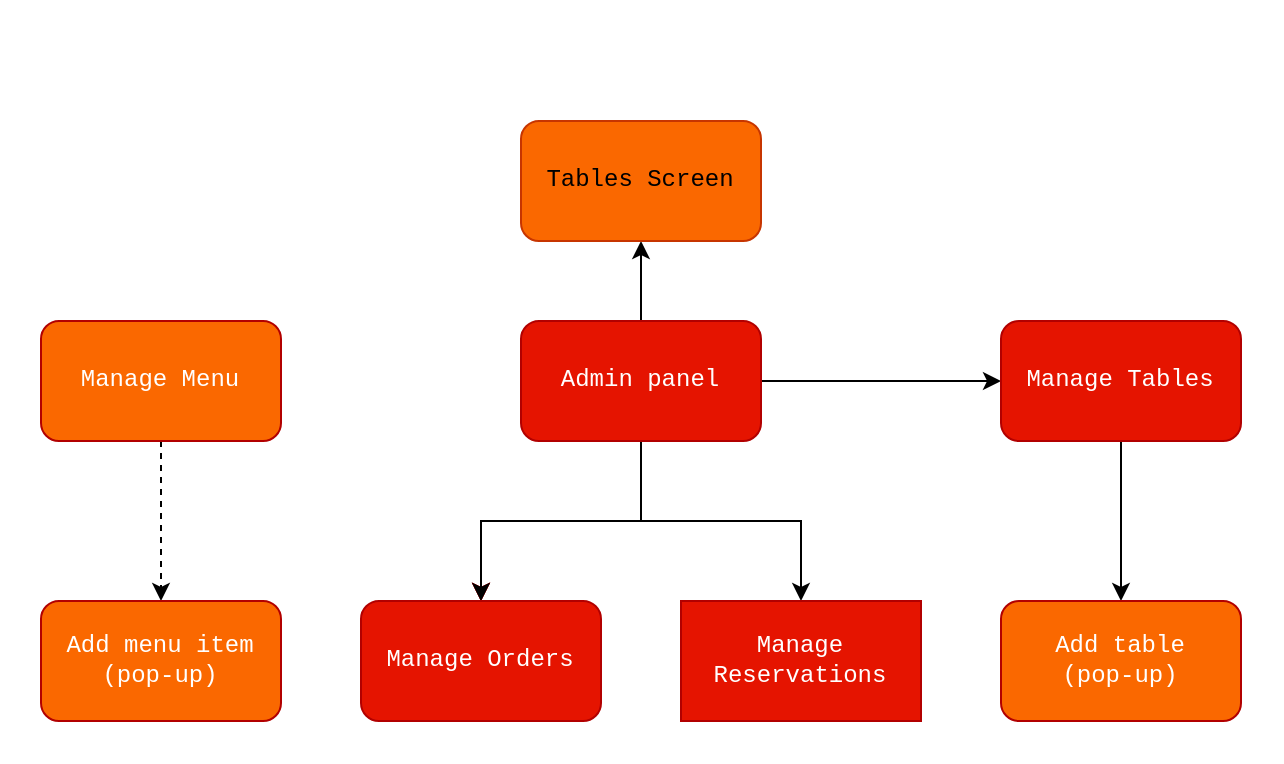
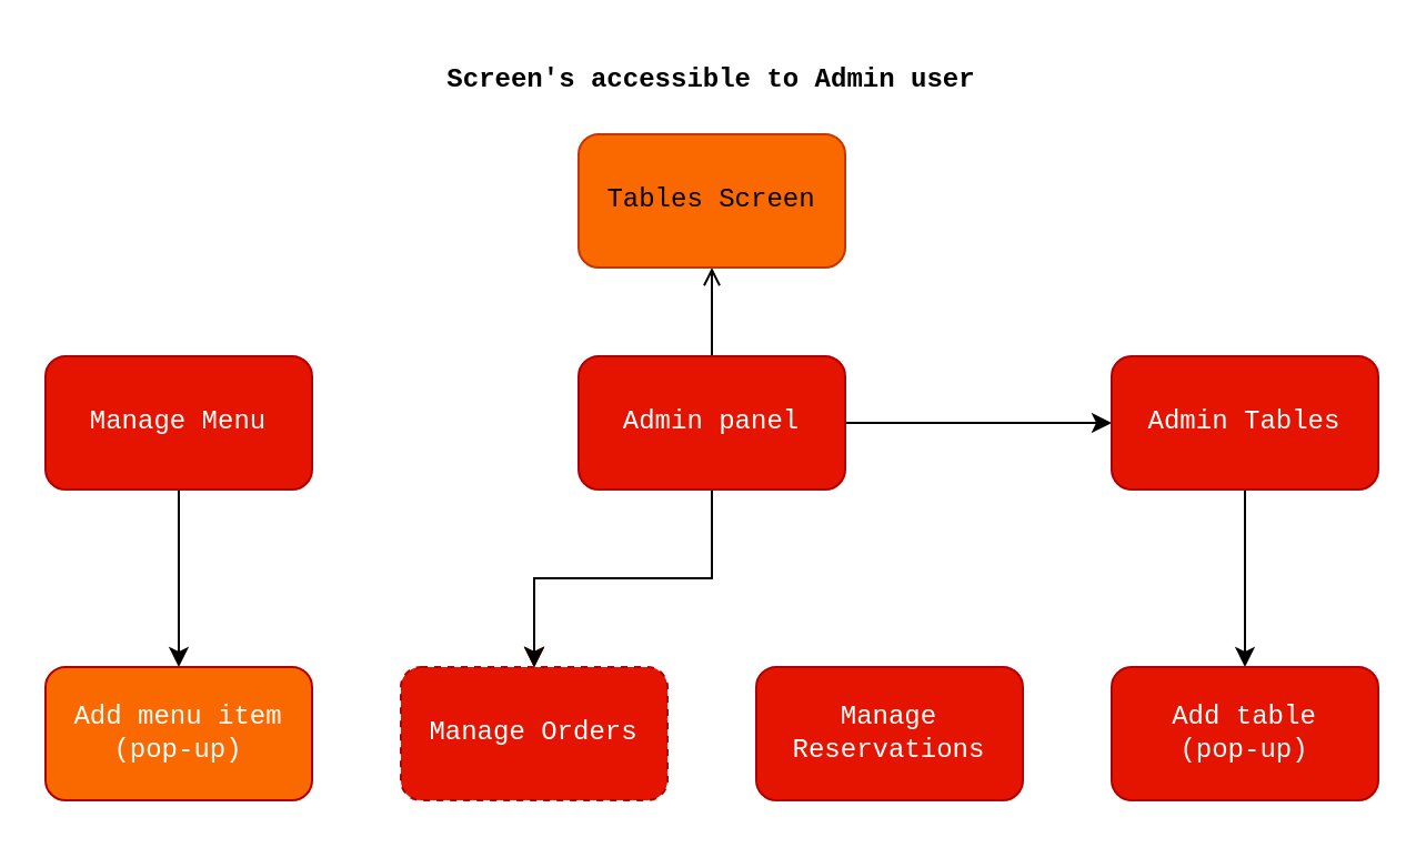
  <mxCell id="0" />
  <mxCell id="1" parent="0" />
  <mxCell id="2" value="" style="edgeStyle=orthogonalEdgeStyle;rounded=0;orthogonalLoop=1;jettySize=auto;html=1;fontFamily=Courier New;" edge="1" parent="1" source="9" target="14"><mxGeometry relative="1" as="geometry" /></mxCell>
  <mxCell id="3" value="" style="edgeStyle=orthogonalEdgeStyle;rounded=0;orthogonalLoop=1;jettySize=auto;html=1;fillColor=#e51400;strokeColor=#B20000;fontFamily=Courier New;" edge="1" parent="1" source="9" target="16"><mxGeometry relative="1" as="geometry" /></mxCell>
  <mxCell id="4" value="" style="edgeStyle=orthogonalEdgeStyle;rounded=0;orthogonalLoop=1;jettySize=auto;html=1;fillColor=#e51400;strokeColor=#B20000;fontFamily=Courier New;" edge="1" parent="1" source="9" target="16"><mxGeometry relative="1" as="geometry" /></mxCell>
  <mxCell id="5" value="" style="edgeStyle=orthogonalEdgeStyle;rounded=0;orthogonalLoop=1;jettySize=auto;html=1;fillColor=#e51400;strokeColor=#B20000;fontFamily=Courier New;" edge="1" parent="1" source="9" target="16"><mxGeometry relative="1" as="geometry" /></mxCell>
  <mxCell id="6" value="" style="edgeStyle=orthogonalEdgeStyle;rounded=0;orthogonalLoop=1;jettySize=auto;html=1;fontFamily=Courier New;" edge="1" parent="1" source="9" target="16"><mxGeometry relative="1" as="geometry" /></mxCell>
- <mxCell id="7" style="edgeStyle=orthogonalEdgeStyle;rounded=0;orthogonalLoop=1;jettySize=auto;html=1;fontFamily=Courier New;" edge="1" parent="1" source="9" target="17"><mxGeometry relative="1" as="geometry" /></mxCell>
- <mxCell id="8" value="" style="edgeStyle=orthogonalEdgeStyle;rounded=0;orthogonalLoop=1;jettySize=auto;html=1;fontFamily=Courier New;" edge="1" parent="1" source="9" target="18"><mxGeometry relative="1" as="geometry" /></mxCell>
+ <mxCell id="8" value="" style="edgeStyle=orthogonalEdgeStyle;rounded=0;orthogonalLoop=1;jettySize=auto;html=1;fontFamily=Courier New;endArrow=open;" edge="1" parent="1" source="9" target="18"><mxGeometry relative="1" as="geometry" /></mxCell>
  <mxCell id="9" value="Admin panel" style="rounded=1;whiteSpace=wrap;html=1;fillColor=#e51400;fontColor=#ffffff;strokeColor=#B20000;fontFamily=Courier New;" vertex="1" parent="1"><mxGeometry x="260" y="160" width="120" height="60" as="geometry" /></mxCell>
- <mxCell id="10" value="" style="edgeStyle=orthogonalEdgeStyle;rounded=0;orthogonalLoop=1;jettySize=auto;html=1;fontFamily=Courier New;dashed=1;" edge="1" parent="1" source="11" target="12"><mxGeometry relative="1" as="geometry" /></mxCell>
- <mxCell id="11" value="Manage Menu" style="whiteSpace=wrap;html=1;rounded=1;fillColor=#fa6800;fontColor=#ffffff;strokeColor=#B20000;fontFamily=Courier New;" vertex="1" parent="1"><mxGeometry x="20" y="160" width="120" height="60" as="geometry" /></mxCell>
+ <mxCell id="10" value="" style="edgeStyle=orthogonalEdgeStyle;rounded=0;orthogonalLoop=1;jettySize=auto;html=1;fontFamily=Courier New;" edge="1" parent="1" source="11" target="12"><mxGeometry relative="1" as="geometry" /></mxCell>
+ <mxCell id="11" value="Manage Menu" style="whiteSpace=wrap;html=1;rounded=1;fillColor=#e51400;fontColor=#ffffff;strokeColor=#B20000;fontFamily=Courier New;" vertex="1" parent="1"><mxGeometry x="20" y="160" width="120" height="60" as="geometry" /></mxCell>
  <mxCell id="12" value="&lt;div&gt;Add menu item&lt;/div&gt;&lt;div&gt;(pop-up)&lt;br&gt;&lt;/div&gt;" style="whiteSpace=wrap;html=1;rounded=1;fillColor=#fa6800;fontColor=#ffffff;strokeColor=#B20000;fontFamily=Courier New;" vertex="1" parent="1"><mxGeometry x="20" y="300" width="120" height="60" as="geometry" /></mxCell>
  <mxCell id="13" value="" style="edgeStyle=orthogonalEdgeStyle;rounded=0;orthogonalLoop=1;jettySize=auto;html=1;fontFamily=Courier New;" edge="1" parent="1" source="14" target="15"><mxGeometry relative="1" as="geometry" /></mxCell>
- <mxCell id="14" value="Manage Tables" style="whiteSpace=wrap;html=1;rounded=1;fillColor=#e51400;fontColor=#ffffff;strokeColor=#B20000;fontFamily=Courier New;" vertex="1" parent="1"><mxGeometry x="500" y="160" width="120" height="60" as="geometry" /></mxCell>
- <mxCell id="15" value="&lt;div&gt;Add table&lt;/div&gt;&lt;div&gt;(pop-up)&lt;br&gt;&lt;/div&gt;" style="whiteSpace=wrap;html=1;rounded=1;fillColor=#fa6800;fontColor=#ffffff;strokeColor=#B20000;fontFamily=Courier New;" vertex="1" parent="1"><mxGeometry x="500" y="300" width="120" height="60" as="geometry" /></mxCell>
- <mxCell id="16" value="Manage Orders" style="whiteSpace=wrap;html=1;rounded=1;fillColor=#e51400;fontColor=#ffffff;strokeColor=#B20000;fontFamily=Courier New;" vertex="1" parent="1"><mxGeometry x="180" y="300" width="120" height="60" as="geometry" /></mxCell>
- <mxCell id="17" value="&lt;div&gt;Manage&lt;/div&gt;&lt;div&gt;Reservations&lt;br&gt;&lt;/div&gt;" style="whiteSpace=wrap;html=1;fillColor=#e51400;fontColor=#ffffff;strokeColor=#B20000;fontFamily=Courier New;rounded=0;" vertex="1" parent="1"><mxGeometry x="340" y="300" width="120" height="60" as="geometry" /></mxCell>
+ <mxCell id="14" value="Admin Tables" style="whiteSpace=wrap;html=1;rounded=1;fillColor=#e51400;fontColor=#ffffff;strokeColor=#B20000;fontFamily=Courier New;" vertex="1" parent="1"><mxGeometry x="500" y="160" width="120" height="60" as="geometry" /></mxCell>
+ <mxCell id="15" value="&lt;div&gt;Add table&lt;/div&gt;&lt;div&gt;(pop-up)&lt;br&gt;&lt;/div&gt;" style="whiteSpace=wrap;html=1;rounded=1;fillColor=#e51400;fontColor=#ffffff;strokeColor=#B20000;fontFamily=Courier New;" vertex="1" parent="1"><mxGeometry x="500" y="300" width="120" height="60" as="geometry" /></mxCell>
+ <mxCell id="16" value="Manage Orders" style="whiteSpace=wrap;html=1;rounded=1;fillColor=#e51400;fontColor=#ffffff;strokeColor=#B20000;fontFamily=Courier New;dashed=1;" vertex="1" parent="1"><mxGeometry x="180" y="300" width="120" height="60" as="geometry" /></mxCell>
+ <mxCell id="17" value="&lt;div&gt;Manage&lt;/div&gt;&lt;div&gt;Reservations&lt;br&gt;&lt;/div&gt;" style="rounded=1;whiteSpace=wrap;html=1;fillColor=#e51400;fontColor=#ffffff;strokeColor=#B20000;fontFamily=Courier New;" vertex="1" parent="1"><mxGeometry x="340" y="300" width="120" height="60" as="geometry" /></mxCell>
  <mxCell id="18" value="Tables Screen" style="whiteSpace=wrap;html=1;fillColor=#fa6800;strokeColor=#C73500;fontColor=#000000;rounded=1;fontFamily=Courier New;" vertex="1" parent="1"><mxGeometry x="260" y="60" width="120" height="60" as="geometry" /></mxCell>
+ <mxCell id="19" value="&lt;b&gt;&lt;font face=&quot;Courier New&quot;&gt;Screen's accessible to Admin user&lt;/font&gt;&lt;/b&gt;" style="text;html=1;align=center;verticalAlign=middle;whiteSpace=wrap;rounded=0;" vertex="1" parent="1"><mxGeometry x="170" y="20" width="300" height="30" as="geometry" /></mxCell>
